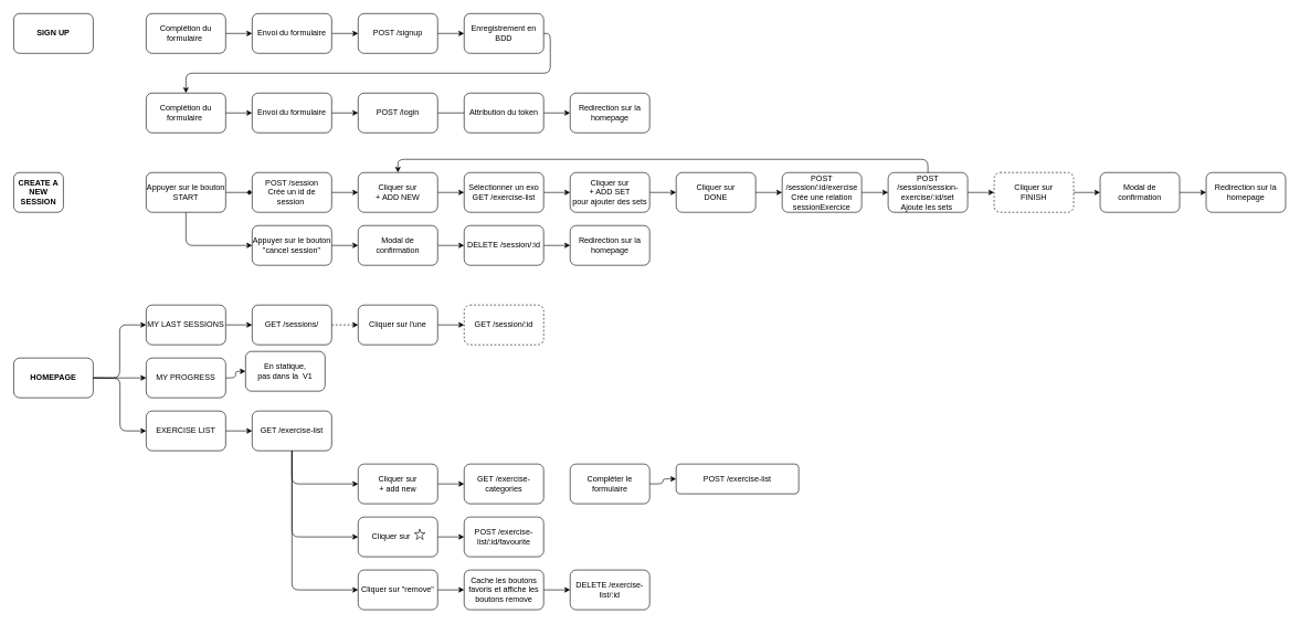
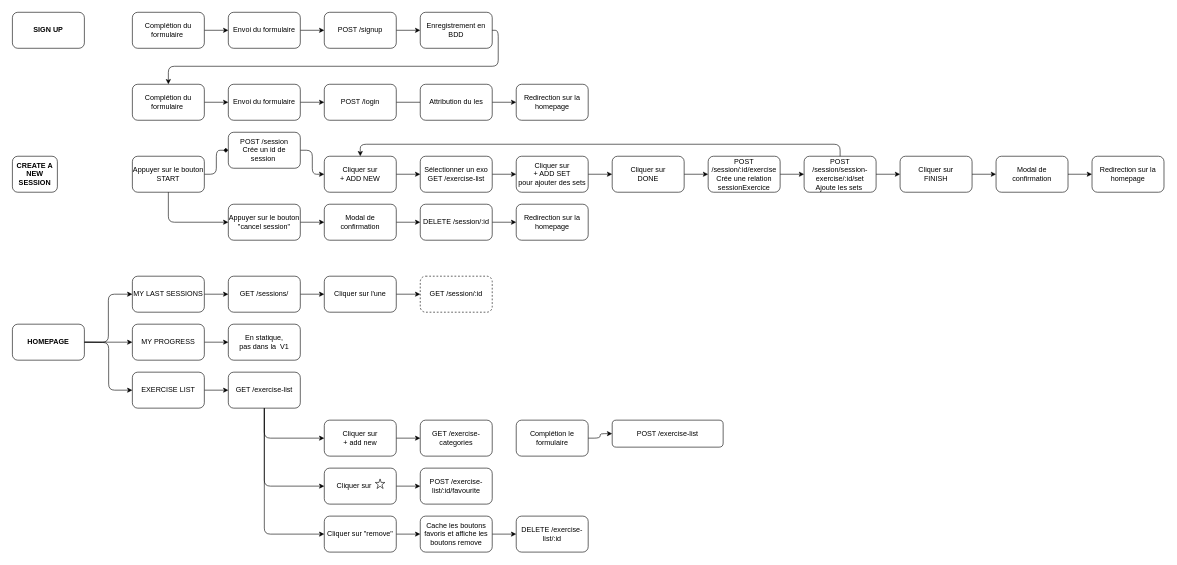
  <mxCell id="0" />
  <mxCell id="1" parent="0" />
  <mxCell id="2" value="&lt;b&gt;SIGN UP&lt;/b&gt;" style="rounded=1;whiteSpace=wrap;html=1;" vertex="1" parent="1"><mxGeometry x="20" y="20" width="120" height="60" as="geometry" /></mxCell>
  <mxCell id="3" value="" style="edgeStyle=none;html=1;" edge="1" parent="1" source="4" target="6"><mxGeometry relative="1" as="geometry" /></mxCell>
  <mxCell id="4" value="Complétion du formulaire&amp;nbsp;" style="rounded=1;whiteSpace=wrap;html=1;" vertex="1" parent="1"><mxGeometry x="220" y="20" width="120" height="60" as="geometry" /></mxCell>
  <mxCell id="5" value="" style="edgeStyle=none;html=1;" edge="1" parent="1" source="6" target="8"><mxGeometry relative="1" as="geometry" /></mxCell>
  <mxCell id="6" value="Envoi du formulaire" style="rounded=1;whiteSpace=wrap;html=1;" vertex="1" parent="1"><mxGeometry x="380" y="20" width="120" height="60" as="geometry" /></mxCell>
  <mxCell id="7" value="" style="edgeStyle=none;html=1;" edge="1" parent="1" source="8" target="9"><mxGeometry relative="1" as="geometry" /></mxCell>
  <mxCell id="8" value="POST /signup" style="rounded=1;whiteSpace=wrap;html=1;" vertex="1" parent="1"><mxGeometry x="540" y="20" width="120" height="60" as="geometry" /></mxCell>
  <mxCell id="9" value="Enregistrement en BDD" style="rounded=1;whiteSpace=wrap;html=1;" vertex="1" parent="1"><mxGeometry x="700" y="20" width="120" height="60" as="geometry" /></mxCell>
  <mxCell id="10" value="" style="edgeStyle=none;html=1;" edge="1" parent="1" source="11" target="13"><mxGeometry relative="1" as="geometry" /></mxCell>
  <mxCell id="11" value="Complétion du formulaire&amp;nbsp;" style="rounded=1;whiteSpace=wrap;html=1;" vertex="1" parent="1"><mxGeometry x="220" y="140" width="120" height="60" as="geometry" /></mxCell>
  <mxCell id="12" value="" style="edgeStyle=none;html=1;" edge="1" parent="1" source="13" target="15"><mxGeometry relative="1" as="geometry" /></mxCell>
  <mxCell id="13" value="Envoi du formulaire" style="rounded=1;whiteSpace=wrap;html=1;" vertex="1" parent="1"><mxGeometry x="380" y="140" width="120" height="60" as="geometry" /></mxCell>
  <mxCell id="14" value="" style="edgeStyle=none;html=1;endArrow=none;" edge="1" parent="1" source="15" target="17"><mxGeometry relative="1" as="geometry" /></mxCell>
  <mxCell id="15" value="POST /login" style="rounded=1;whiteSpace=wrap;html=1;" vertex="1" parent="1"><mxGeometry x="540" y="140" width="120" height="60" as="geometry" /></mxCell>
  <mxCell id="16" value="" style="edgeStyle=none;html=1;" edge="1" parent="1" source="17" target="18"><mxGeometry relative="1" as="geometry" /></mxCell>
- <mxCell id="17" value="Attribution du token" style="rounded=1;whiteSpace=wrap;html=1;" vertex="1" parent="1"><mxGeometry x="700" y="140" width="120" height="60" as="geometry" /></mxCell>
+ <mxCell id="17" value="Attribution du les" style="rounded=1;whiteSpace=wrap;html=1;" vertex="1" parent="1"><mxGeometry x="700" y="140" width="120" height="60" as="geometry" /></mxCell>
  <mxCell id="18" value="Redirection sur la homepage" style="rounded=1;whiteSpace=wrap;html=1;" vertex="1" parent="1"><mxGeometry x="860" y="140" width="120" height="60" as="geometry" /></mxCell>
  <mxCell id="19" value="" style="endArrow=classic;html=1;exitX=1;exitY=0.5;exitDx=0;exitDy=0;entryX=0.5;entryY=0;entryDx=0;entryDy=0;edgeStyle=orthogonalEdgeStyle;" edge="1" parent="1" source="9" target="11"><mxGeometry width="50" height="50" relative="1" as="geometry"><mxPoint x="470" y="260" as="sourcePoint" /><mxPoint x="520" y="210" as="targetPoint" /></mxGeometry></mxCell>
  <mxCell id="20" value="&lt;b&gt;CREATE A NEW SESSION&lt;/b&gt;" style="rounded=1;whiteSpace=wrap;html=1;" vertex="1" parent="1"><mxGeometry x="20" y="260" width="75" height="60" as="geometry" /></mxCell>
  <mxCell id="21" value="" style="edgeStyle=orthogonalEdgeStyle;html=1;endArrow=diamond;" edge="1" parent="1" source="22" target="24"><mxGeometry relative="1" as="geometry" /></mxCell>
  <mxCell id="22" value="Appuyer sur le bouton START" style="rounded=1;whiteSpace=wrap;html=1;" vertex="1" parent="1"><mxGeometry x="220" y="260" width="120" height="60" as="geometry" /></mxCell>
  <mxCell id="23" value="" style="edgeStyle=orthogonalEdgeStyle;html=1;" edge="1" parent="1" source="24" target="26"><mxGeometry relative="1" as="geometry" /></mxCell>
- <mxCell id="24" value="POST /session&lt;br&gt;Crée un id de session&amp;nbsp;" style="rounded=1;whiteSpace=wrap;html=1;" vertex="1" parent="1"><mxGeometry x="380" y="260" width="120" height="60" as="geometry" /></mxCell>
+ <mxCell id="24" value="POST /session&lt;br&gt;Crée un id de session&amp;nbsp;" style="rounded=1;whiteSpace=wrap;html=1;" vertex="1" parent="1"><mxGeometry x="380" y="220" width="120" height="60" as="geometry" /></mxCell>
  <mxCell id="25" value="" style="edgeStyle=orthogonalEdgeStyle;html=1;" edge="1" parent="1" source="26" target="28"><mxGeometry relative="1" as="geometry" /></mxCell>
  <mxCell id="26" value="Cliquer sur &lt;br&gt;+ ADD NEW" style="rounded=1;whiteSpace=wrap;html=1;" vertex="1" parent="1"><mxGeometry x="540" y="260" width="120" height="60" as="geometry" /></mxCell>
  <mxCell id="27" value="" style="edgeStyle=orthogonalEdgeStyle;html=1;" edge="1" parent="1" source="28" target="30"><mxGeometry relative="1" as="geometry" /></mxCell>
  <mxCell id="28" value="Sélectionner un exo&lt;br&gt;GET /exercise-list" style="rounded=1;whiteSpace=wrap;html=1;" vertex="1" parent="1"><mxGeometry x="700" y="260" width="120" height="60" as="geometry" /></mxCell>
  <mxCell id="29" value="" style="edgeStyle=orthogonalEdgeStyle;html=1;" edge="1" parent="1" source="30" target="36"><mxGeometry relative="1" as="geometry" /></mxCell>
  <mxCell id="30" value="Cliquer sur &lt;br&gt;+ ADD SET&lt;br&gt;pour ajouter des sets" style="rounded=1;whiteSpace=wrap;html=1;" vertex="1" parent="1"><mxGeometry x="860" y="260" width="120" height="60" as="geometry" /></mxCell>
  <mxCell id="31" value="" style="edgeStyle=orthogonalEdgeStyle;html=1;" edge="1" parent="1" source="32" target="41"><mxGeometry relative="1" as="geometry" /></mxCell>
  <mxCell id="32" value="POST /session/session-exercise/:id/set&lt;br&gt;Ajoute les sets&amp;nbsp;" style="rounded=1;whiteSpace=wrap;html=1;" vertex="1" parent="1"><mxGeometry x="1340" y="260" width="120" height="60" as="geometry" /></mxCell>
  <mxCell id="33" value="" style="edgeStyle=orthogonalEdgeStyle;html=1;" edge="1" parent="1" source="34" target="32"><mxGeometry relative="1" as="geometry" /></mxCell>
  <mxCell id="34" value="POST /session/:id/exercise&lt;br&gt;Crée une relation sessionExercice" style="rounded=1;whiteSpace=wrap;html=1;" vertex="1" parent="1"><mxGeometry x="1180" y="260" width="120" height="60" as="geometry" /></mxCell>
  <mxCell id="35" value="" style="edgeStyle=orthogonalEdgeStyle;html=1;" edge="1" parent="1" source="36" target="34"><mxGeometry relative="1" as="geometry" /></mxCell>
  <mxCell id="36" value="Cliquer sur &lt;br&gt;DONE" style="rounded=1;whiteSpace=wrap;html=1;" vertex="1" parent="1"><mxGeometry x="1020" y="260" width="120" height="60" as="geometry" /></mxCell>
  <mxCell id="37" value="" style="edgeStyle=orthogonalEdgeStyle;html=1;" edge="1" parent="1" source="38" target="39"><mxGeometry relative="1" as="geometry" /></mxCell>
  <mxCell id="38" value="Modal de confirmation" style="rounded=1;whiteSpace=wrap;html=1;" vertex="1" parent="1"><mxGeometry x="1660" y="260" width="120" height="60" as="geometry" /></mxCell>
  <mxCell id="39" value="Redirection sur la homepage" style="rounded=1;whiteSpace=wrap;html=1;" vertex="1" parent="1"><mxGeometry x="1820" y="260" width="120" height="60" as="geometry" /></mxCell>
  <mxCell id="40" value="" style="edgeStyle=orthogonalEdgeStyle;html=1;" edge="1" parent="1" source="41" target="38"><mxGeometry relative="1" as="geometry" /></mxCell>
- <mxCell id="41" value="Cliquer sur&lt;br&gt;FINISH" style="rounded=1;whiteSpace=wrap;html=1;dashed=1;" vertex="1" parent="1"><mxGeometry x="1500" y="260" width="120" height="60" as="geometry" /></mxCell>
+ <mxCell id="41" value="Cliquer sur&lt;br&gt;FINISH" style="rounded=1;whiteSpace=wrap;html=1;" vertex="1" parent="1"><mxGeometry x="1500" y="260" width="120" height="60" as="geometry" /></mxCell>
  <mxCell id="42" value="" style="endArrow=classic;html=1;exitX=0.5;exitY=0;exitDx=0;exitDy=0;entryX=0.5;entryY=0;entryDx=0;entryDy=0;edgeStyle=orthogonalEdgeStyle;" edge="1" parent="1" source="32" target="26"><mxGeometry width="50" height="50" relative="1" as="geometry"><mxPoint x="1080" y="240" as="sourcePoint" /><mxPoint x="1130" y="190" as="targetPoint" /><Array as="points"><mxPoint x="1400" y="240" /><mxPoint x="600" y="240" /></Array></mxGeometry></mxCell>
  <mxCell id="43" value="" style="edgeStyle=orthogonalEdgeStyle;html=1;" edge="1" parent="1" source="44" target="46"><mxGeometry relative="1" as="geometry" /></mxCell>
  <mxCell id="44" value="Appuyer sur le bouton &quot;cancel session&quot;" style="rounded=1;whiteSpace=wrap;html=1;" vertex="1" parent="1"><mxGeometry x="380" y="340" width="120" height="60" as="geometry" /></mxCell>
  <mxCell id="45" value="" style="edgeStyle=orthogonalEdgeStyle;html=1;" edge="1" parent="1" source="46" target="48"><mxGeometry relative="1" as="geometry" /></mxCell>
  <mxCell id="46" value="Modal de confirmation" style="rounded=1;whiteSpace=wrap;html=1;" vertex="1" parent="1"><mxGeometry x="540" y="340" width="120" height="60" as="geometry" /></mxCell>
  <mxCell id="47" value="" style="edgeStyle=orthogonalEdgeStyle;html=1;" edge="1" parent="1" source="48" target="50"><mxGeometry relative="1" as="geometry" /></mxCell>
  <mxCell id="48" value="DELETE /session/:id" style="rounded=1;whiteSpace=wrap;html=1;" vertex="1" parent="1"><mxGeometry x="700" y="340" width="120" height="60" as="geometry" /></mxCell>
  <mxCell id="49" value="" style="endArrow=classic;html=1;exitX=0.5;exitY=1;exitDx=0;exitDy=0;entryX=0;entryY=0.5;entryDx=0;entryDy=0;edgeStyle=orthogonalEdgeStyle;" edge="1" parent="1" source="22" target="44"><mxGeometry width="50" height="50" relative="1" as="geometry"><mxPoint x="560" y="360" as="sourcePoint" /><mxPoint x="610" y="310" as="targetPoint" /></mxGeometry></mxCell>
  <mxCell id="50" value="Redirection sur la homepage" style="rounded=1;whiteSpace=wrap;html=1;" vertex="1" parent="1"><mxGeometry x="860" y="340" width="120" height="60" as="geometry" /></mxCell>
  <mxCell id="51" value="" style="edgeStyle=orthogonalEdgeStyle;html=1;entryX=0;entryY=0.5;entryDx=0;entryDy=0;" edge="1" parent="1" source="52" target="54"><mxGeometry relative="1" as="geometry" /></mxCell>
  <mxCell id="52" value="&lt;b&gt;HOMEPAGE&lt;/b&gt;" style="rounded=1;whiteSpace=wrap;html=1;" vertex="1" parent="1"><mxGeometry x="20" y="540" width="120" height="60" as="geometry" /></mxCell>
  <mxCell id="53" value="" style="edgeStyle=orthogonalEdgeStyle;html=1;" edge="1" parent="1" source="54" target="82"><mxGeometry relative="1" as="geometry" /></mxCell>
  <mxCell id="54" value="MY LAST SESSIONS" style="rounded=1;whiteSpace=wrap;html=1;" vertex="1" parent="1"><mxGeometry x="220" y="460" width="120" height="60" as="geometry" /></mxCell>
  <mxCell id="55" value="" style="edgeStyle=orthogonalEdgeStyle;html=1;" edge="1" parent="1" source="56" target="80"><mxGeometry relative="1" as="geometry" /></mxCell>
  <mxCell id="56" value="MY PROGRESS" style="rounded=1;whiteSpace=wrap;html=1;" vertex="1" parent="1"><mxGeometry x="220" y="540" width="120" height="60" as="geometry" /></mxCell>
  <mxCell id="57" value="" style="edgeStyle=orthogonalEdgeStyle;html=1;" edge="1" parent="1" source="58" target="62"><mxGeometry relative="1" as="geometry" /></mxCell>
  <mxCell id="58" value="EXERCISE LIST" style="rounded=1;whiteSpace=wrap;html=1;" vertex="1" parent="1"><mxGeometry x="220" y="620" width="120" height="60" as="geometry" /></mxCell>
  <mxCell id="59" value="" style="edgeStyle=orthogonalEdgeStyle;html=1;entryX=0;entryY=0.5;entryDx=0;entryDy=0;exitX=1;exitY=0.5;exitDx=0;exitDy=0;" edge="1" parent="1" source="52" target="56"><mxGeometry relative="1" as="geometry"><mxPoint x="150" y="580" as="sourcePoint" /><mxPoint x="230" y="500" as="targetPoint" /></mxGeometry></mxCell>
  <mxCell id="60" value="" style="edgeStyle=orthogonalEdgeStyle;html=1;entryX=0;entryY=0.5;entryDx=0;entryDy=0;" edge="1" parent="1" target="58"><mxGeometry relative="1" as="geometry"><mxPoint x="140" y="570" as="sourcePoint" /><mxPoint x="230" y="580" as="targetPoint" /></mxGeometry></mxCell>
  <mxCell id="61" value="" style="edgeStyle=orthogonalEdgeStyle;html=1;exitX=0.5;exitY=1;exitDx=0;exitDy=0;" edge="1" parent="1" source="62" target="64"><mxGeometry relative="1" as="geometry"><Array as="points"><mxPoint x="440" y="730" /></Array></mxGeometry></mxCell>
  <mxCell id="62" value="GET /exercise-list" style="rounded=1;whiteSpace=wrap;html=1;" vertex="1" parent="1"><mxGeometry x="380" y="620" width="120" height="60" as="geometry" /></mxCell>
  <mxCell id="63" value="" style="edgeStyle=orthogonalEdgeStyle;html=1;" edge="1" parent="1" source="64" target="65"><mxGeometry relative="1" as="geometry" /></mxCell>
  <mxCell id="64" value="Cliquer sur &lt;br&gt;+ add new" style="rounded=1;whiteSpace=wrap;html=1;" vertex="1" parent="1"><mxGeometry x="540" y="700" width="120" height="60" as="geometry" /></mxCell>
  <mxCell id="65" value="GET /exercise-categories" style="rounded=1;whiteSpace=wrap;html=1;" vertex="1" parent="1"><mxGeometry x="700" y="700" width="120" height="60" as="geometry" /></mxCell>
  <mxCell id="66" value="POST /exercise-list" style="rounded=1;whiteSpace=wrap;html=1;" vertex="1" parent="1"><mxGeometry x="1020" y="700" width="185" height="45" as="geometry" /></mxCell>
  <mxCell id="67" value="" style="edgeStyle=orthogonalEdgeStyle;html=1;" edge="1" parent="1" source="68" target="66"><mxGeometry relative="1" as="geometry" /></mxCell>
- <mxCell id="68" value="Compléter le formulaire" style="rounded=1;whiteSpace=wrap;html=1;" vertex="1" parent="1"><mxGeometry x="860" y="700" width="120" height="60" as="geometry" /></mxCell>
+ <mxCell id="68" value="Complétion le formulaire" style="rounded=1;whiteSpace=wrap;html=1;" vertex="1" parent="1"><mxGeometry x="860" y="700" width="120" height="60" as="geometry" /></mxCell>
  <mxCell id="69" value="" style="edgeStyle=orthogonalEdgeStyle;html=1;" edge="1" parent="1" source="70" target="73"><mxGeometry relative="1" as="geometry" /></mxCell>
  <mxCell id="70" value="Cliquer sur&amp;nbsp; &amp;nbsp; &amp;nbsp;&amp;nbsp;" style="rounded=1;whiteSpace=wrap;html=1;" vertex="1" parent="1"><mxGeometry x="540" y="780" width="120" height="60" as="geometry" /></mxCell>
  <mxCell id="71" value="" style="verticalLabelPosition=bottom;verticalAlign=top;html=1;shape=mxgraph.basic.star" vertex="1" parent="1"><mxGeometry x="625" y="798" width="16" height="16" as="geometry" /></mxCell>
  <mxCell id="72" value="" style="edgeStyle=orthogonalEdgeStyle;html=1;exitX=0.5;exitY=1;exitDx=0;exitDy=0;entryX=0;entryY=0.5;entryDx=0;entryDy=0;" edge="1" parent="1" target="70"><mxGeometry relative="1" as="geometry"><mxPoint x="440" y="680" as="sourcePoint" /><mxPoint x="540" y="730" as="targetPoint" /><Array as="points"><mxPoint x="440" y="810" /></Array></mxGeometry></mxCell>
  <mxCell id="73" value="POST /exercise-list/:id/favourite" style="rounded=1;whiteSpace=wrap;html=1;" vertex="1" parent="1"><mxGeometry x="700" y="780" width="120" height="60" as="geometry" /></mxCell>
  <mxCell id="74" value="" style="edgeStyle=orthogonalEdgeStyle;html=1;" edge="1" parent="1" source="75" target="77"><mxGeometry relative="1" as="geometry" /></mxCell>
  <mxCell id="75" value="Cliquer sur &quot;remove&quot;" style="rounded=1;whiteSpace=wrap;html=1;" vertex="1" parent="1"><mxGeometry x="540" y="860" width="120" height="60" as="geometry" /></mxCell>
  <mxCell id="76" value="" style="edgeStyle=orthogonalEdgeStyle;html=1;" edge="1" parent="1" source="77" target="78"><mxGeometry relative="1" as="geometry" /></mxCell>
  <mxCell id="77" value="Cache les boutons favoris et affiche les boutons remove" style="rounded=1;whiteSpace=wrap;html=1;" vertex="1" parent="1"><mxGeometry x="700" y="860" width="120" height="60" as="geometry" /></mxCell>
  <mxCell id="78" value="DELETE /exercise-list/:id" style="rounded=1;whiteSpace=wrap;html=1;" vertex="1" parent="1"><mxGeometry x="860" y="860" width="120" height="60" as="geometry" /></mxCell>
  <mxCell id="79" value="" style="edgeStyle=orthogonalEdgeStyle;html=1;exitX=0.5;exitY=1;exitDx=0;exitDy=0;entryX=0;entryY=0.5;entryDx=0;entryDy=0;" edge="1" parent="1" source="62" target="75"><mxGeometry relative="1" as="geometry"><mxPoint x="450" y="690" as="sourcePoint" /><mxPoint x="550" y="820" as="targetPoint" /><Array as="points"><mxPoint x="440" y="890" /></Array></mxGeometry></mxCell>
- <mxCell id="80" value="En statique, &lt;br&gt;pas dans la&amp;nbsp; V1" style="rounded=1;whiteSpace=wrap;html=1;" vertex="1" parent="1"><mxGeometry x="370" y="530" width="120" height="60" as="geometry" /></mxCell>
- <mxCell id="81" value="" style="edgeStyle=orthogonalEdgeStyle;html=1;dashed=1;" edge="1" parent="1" source="82" target="84"><mxGeometry relative="1" as="geometry" /></mxCell>
+ <mxCell id="80" value="En statique, &lt;br&gt;pas dans la&amp;nbsp; V1" style="rounded=1;whiteSpace=wrap;html=1;" vertex="1" parent="1"><mxGeometry x="380" y="540" width="120" height="60" as="geometry" /></mxCell>
+ <mxCell id="81" value="" style="edgeStyle=orthogonalEdgeStyle;html=1;" edge="1" parent="1" source="82" target="84"><mxGeometry relative="1" as="geometry" /></mxCell>
  <mxCell id="82" value="GET /sessions/" style="rounded=1;whiteSpace=wrap;html=1;" vertex="1" parent="1"><mxGeometry x="380" y="460" width="120" height="60" as="geometry" /></mxCell>
  <mxCell id="83" value="" style="edgeStyle=orthogonalEdgeStyle;html=1;" edge="1" parent="1" source="84" target="85"><mxGeometry relative="1" as="geometry" /></mxCell>
  <mxCell id="84" value="Cliquer sur l'une" style="rounded=1;whiteSpace=wrap;html=1;" vertex="1" parent="1"><mxGeometry x="540" y="460" width="120" height="60" as="geometry" /></mxCell>
  <mxCell id="85" value="GET /session/:id" style="rounded=1;whiteSpace=wrap;html=1;dashed=1;" vertex="1" parent="1"><mxGeometry x="700" y="460" width="120" height="60" as="geometry" /></mxCell>
